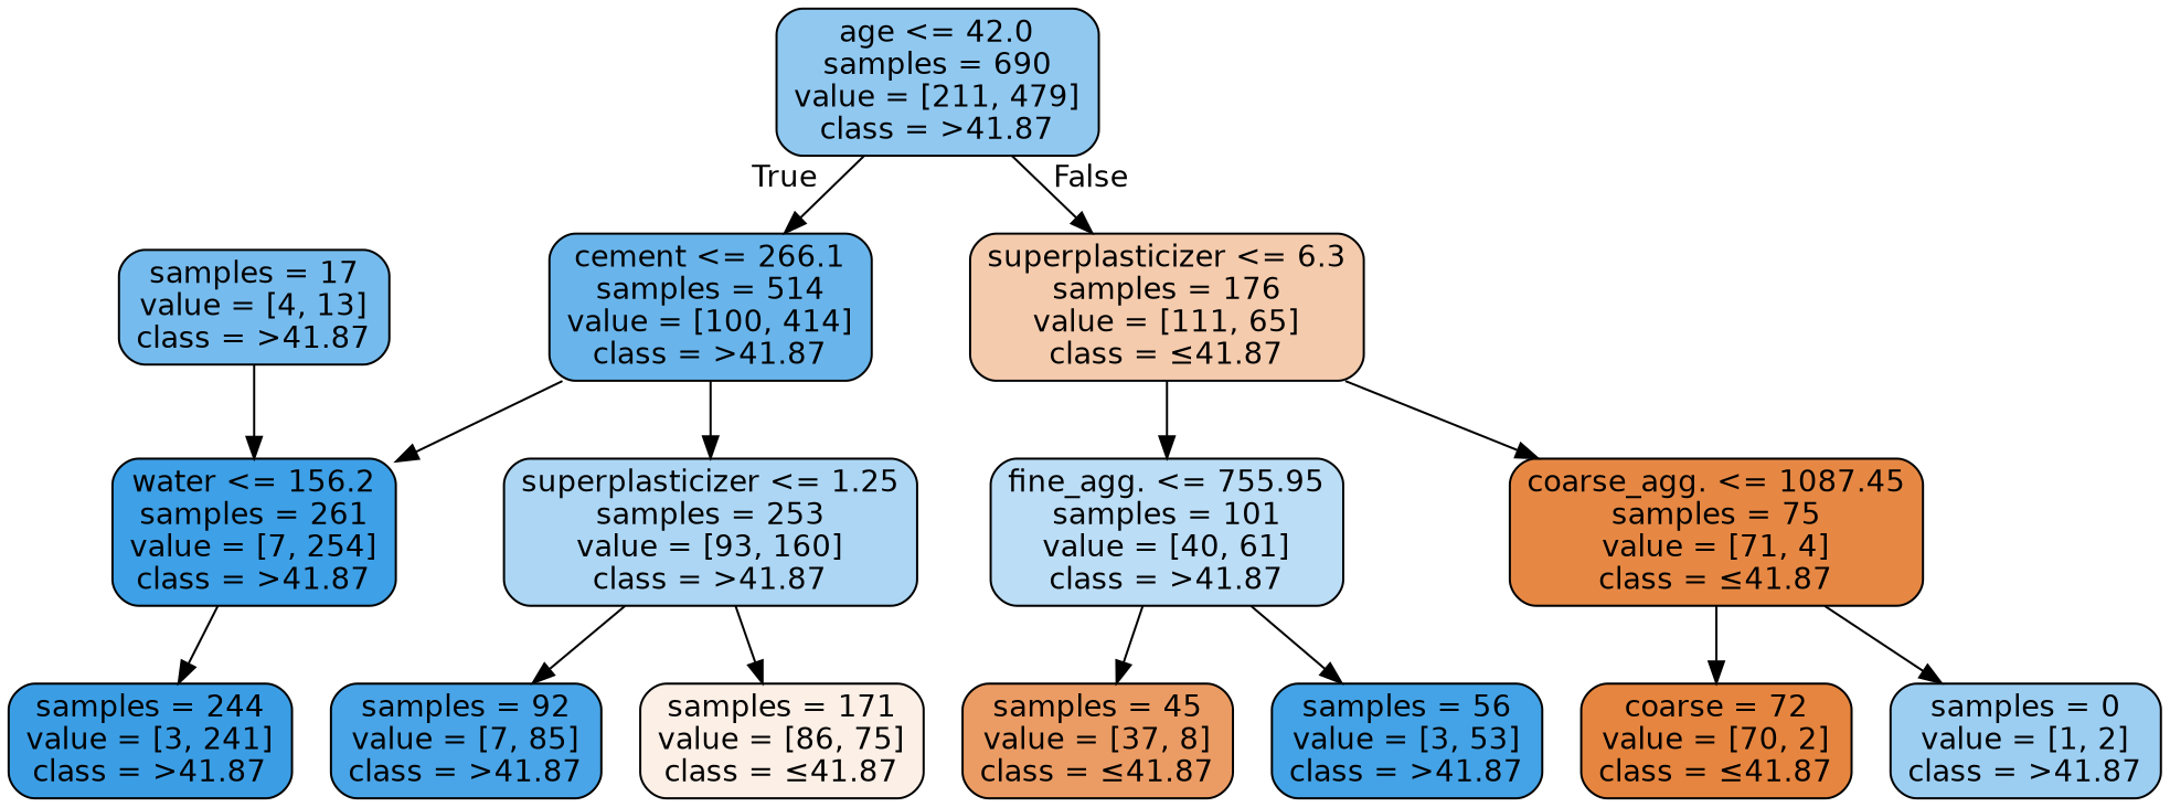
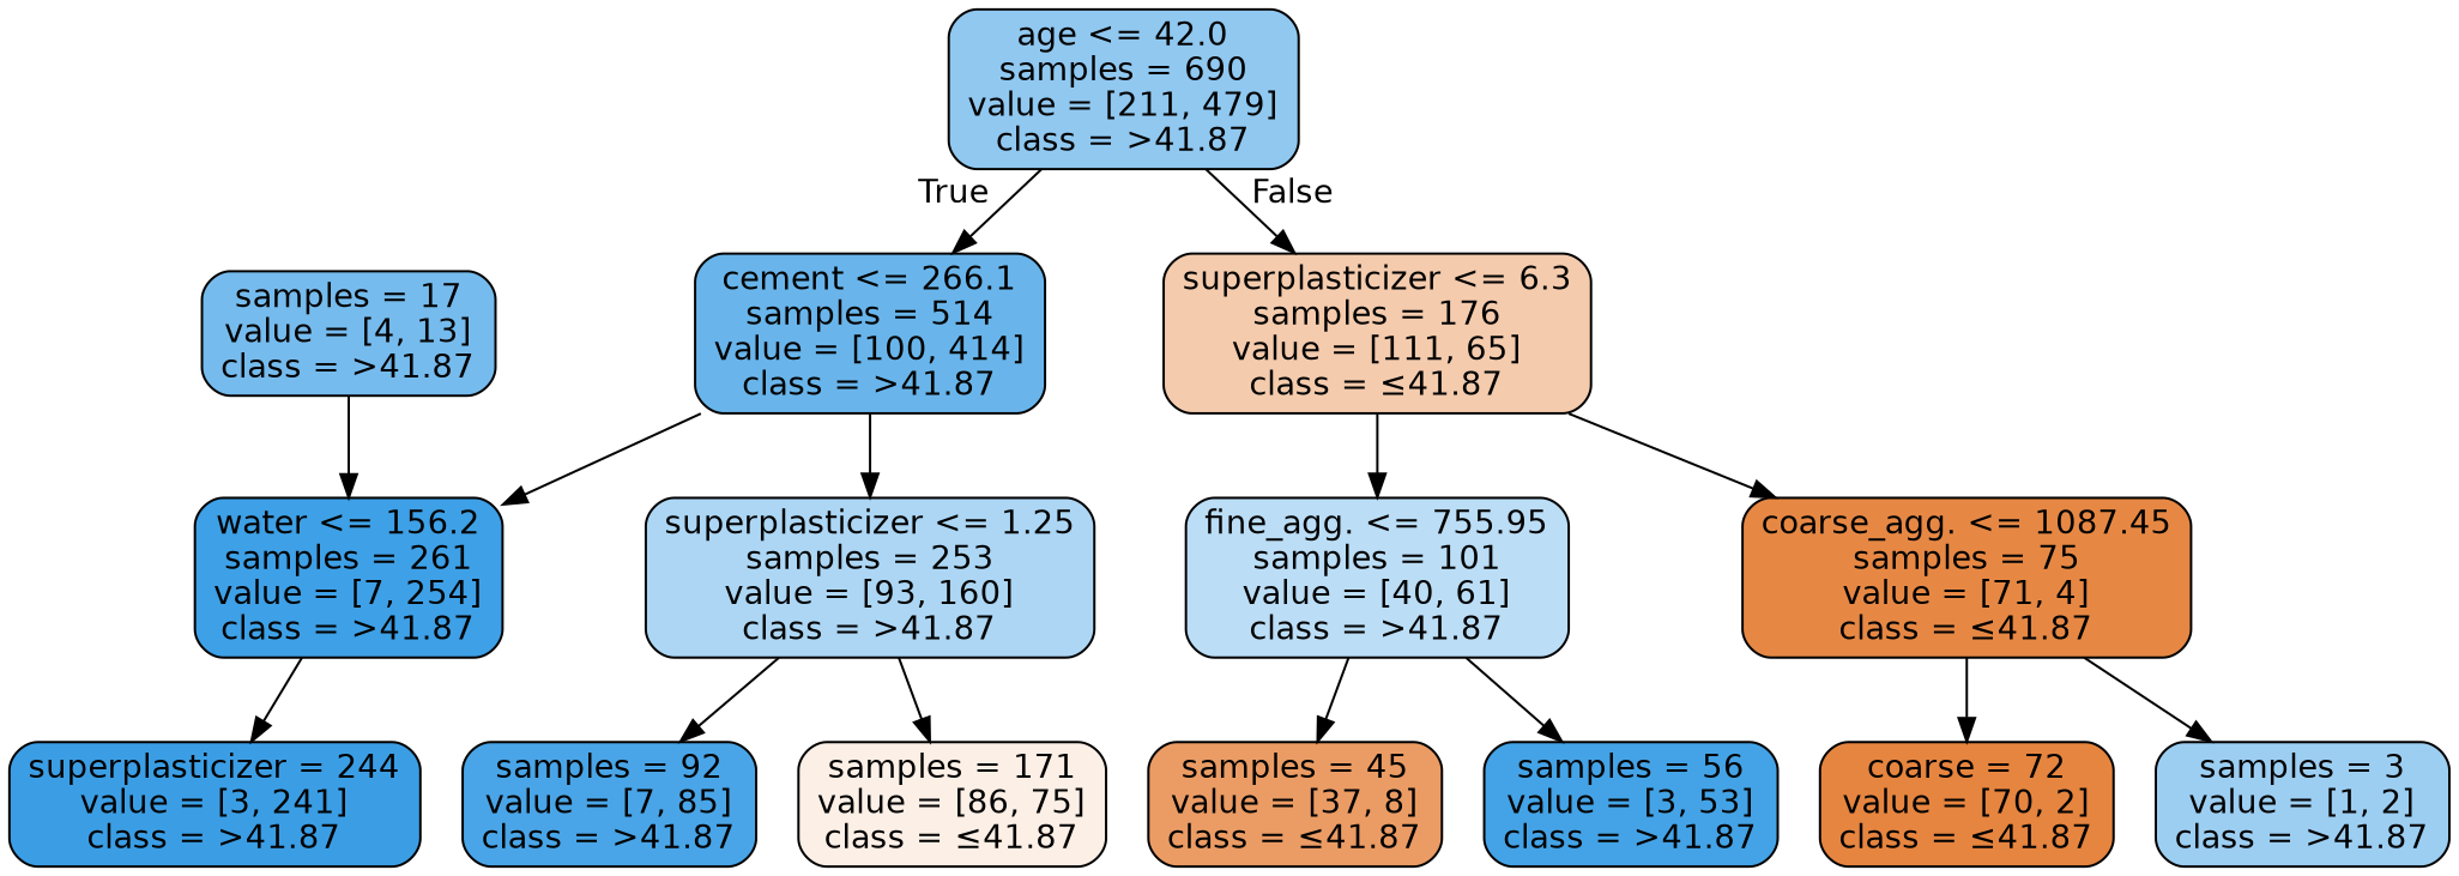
  digraph {
    node [color=black fontname=helvetica shape=box style="filled, rounded"]
    edge [fontname=helvetica]
    n1 [fillcolor="#90c8f0" label="age <= 42.0\nsamples = 690\nvalue = [211, 479]\nclass = >41.87"]
    n2 [fillcolor="#69b5eb" label="cement <= 266.1\nsamples = 514\nvalue = [100, 414]\nclass = >41.87"]
    n3 [fillcolor="#f4cbad" label="superplasticizer <= 6.3\nsamples = 176\nvalue = [111, 65]\nclass = ≤41.87"]
    n4 [fillcolor="#3ea0e6" label="water <= 156.2\nsamples = 261\nvalue = [7, 254]\nclass = >41.87"]
    n5 [fillcolor="#acd6f4" label="superplasticizer <= 1.25\nsamples = 253\nvalue = [93, 160]\nclass = >41.87"]
    n6 [fillcolor="#bbddf6" label="fine_agg. <= 755.95\nsamples = 101\nvalue = [40, 61]\nclass = >41.87"]
    n7 [fillcolor="#e68844" label="coarse_agg. <= 1087.45\nsamples = 75\nvalue = [71, 4]\nclass = ≤41.87"]
-   n8 [fillcolor="#3b9ee5" label="samples = 244\nvalue = [3, 241]\nclass = >41.87"]
+   n8 [fillcolor="#3b9ee5" label="superplasticizer = 244\nvalue = [3, 241]\nclass = >41.87"]
    n9 [fillcolor="#49a5e7" label="samples = 92\nvalue = [7, 85]\nclass = >41.87"]
    n10 [fillcolor="#fcefe6" label="samples = 171\nvalue = [86, 75]\nclass = ≤41.87"]
    n11 [fillcolor="#76bbed" label="samples = 17\nvalue = [4, 13]\nclass = >41.87"]
    n12 [fillcolor="#eb9c64" label="samples = 45\nvalue = [37, 8]\nclass = ≤41.87"]
    n13 [fillcolor="#44a3e6" label="samples = 56\nvalue = [3, 53]\nclass = >41.87"]
    n14 [fillcolor="#e6853f" label="coarse = 72\nvalue = [70, 2]\nclass = ≤41.87"]
-   n15 [fillcolor="#9ccef2" label="samples = 0\nvalue = [1, 2]\nclass = >41.87"]
+   n15 [fillcolor="#9ccef2" label="samples = 3\nvalue = [1, 2]\nclass = >41.87"]
    n1 -> n2 [headlabel=True labelangle=45 labeldistance=2.5]
    n1 -> n3 [headlabel=False labelangle=-45 labeldistance=2.5]
    n2 -> n4
    n2 -> n5
    n3 -> n6
    n3 -> n7
    n4 -> n8
    n5 -> n9
    n5 -> n10
    n6 -> n12
    n6 -> n13
    n7 -> n14
    n7 -> n15
    n11 -> n4
  }
